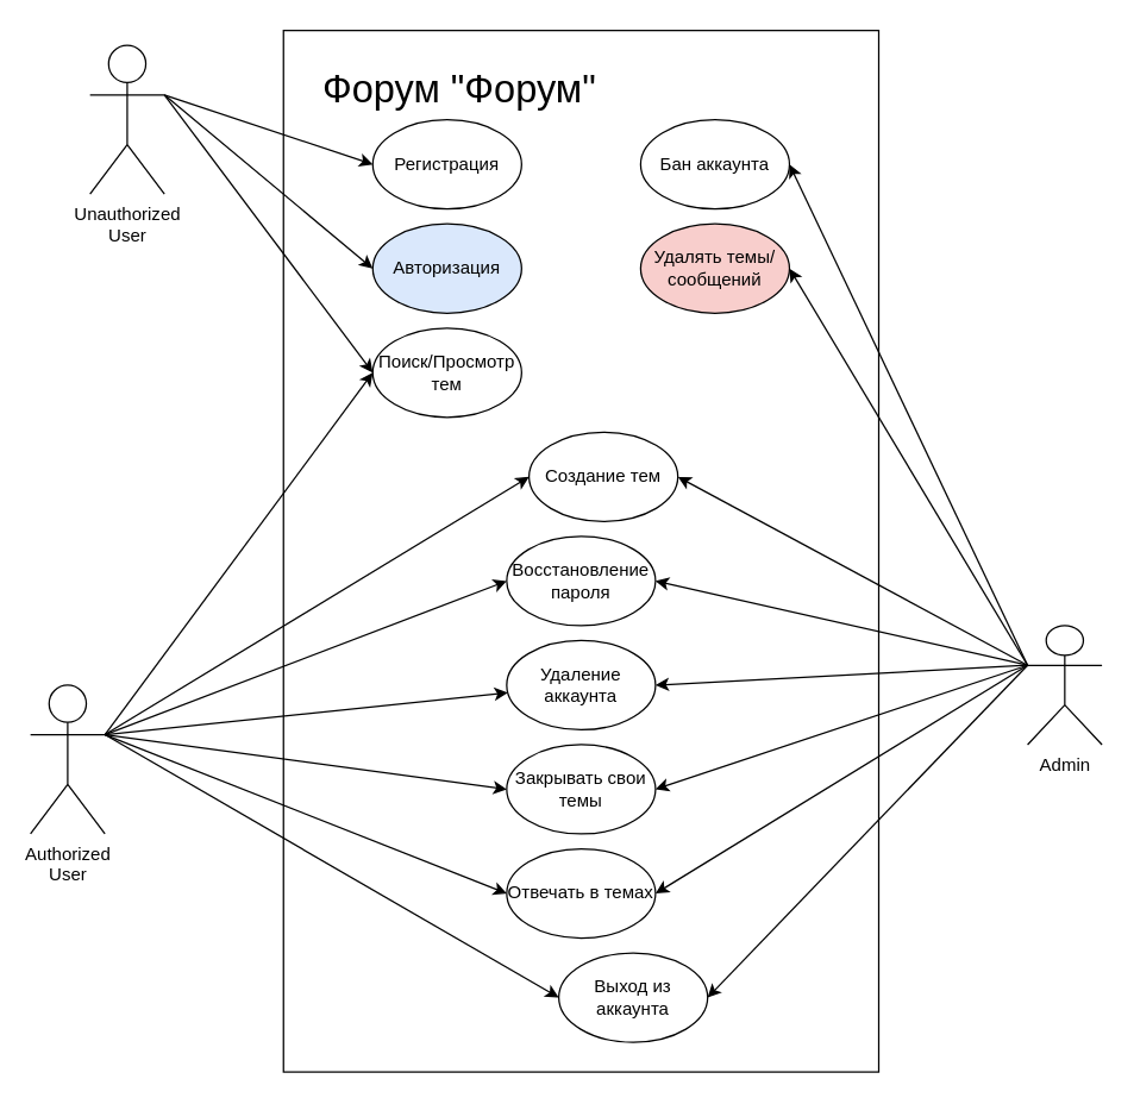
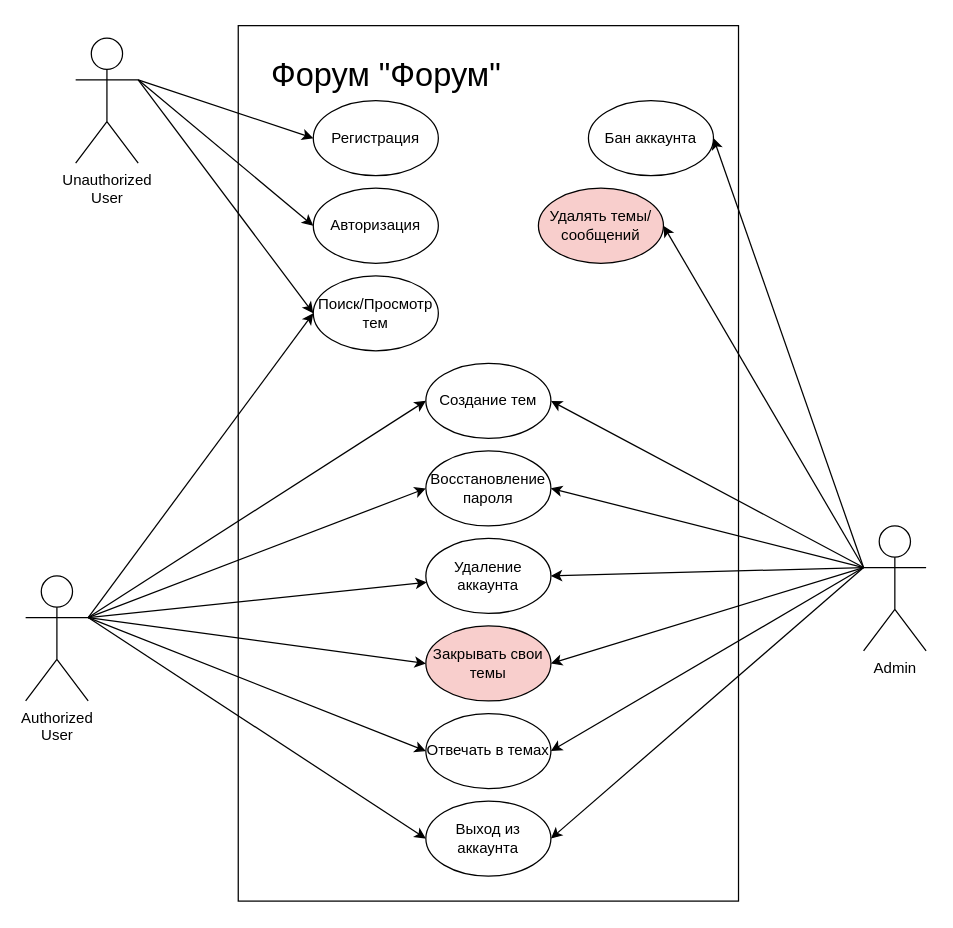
  <mxCell id="0" />
  <mxCell id="1" parent="0" />
  <mxCell id="2" value="" style="rounded=0;whiteSpace=wrap;html=1;" vertex="1" parent="1"><mxGeometry x="190" y="20" width="400" height="700" as="geometry" /></mxCell>
  <mxCell id="3" value="&lt;font style=&quot;font-size: 26px&quot;&gt;Форум &quot;Форум&quot;&lt;/font&gt;" style="text;html=1;align=center;verticalAlign=middle;resizable=0;points=[];autosize=1;" vertex="1" parent="1"><mxGeometry x="208" y="50" width="200" height="20" as="geometry" /></mxCell>
  <mxCell id="4" style="edgeStyle=none;rounded=0;orthogonalLoop=1;jettySize=auto;html=1;exitX=1;exitY=0.333;exitDx=0;exitDy=0;exitPerimeter=0;entryX=0;entryY=0.5;entryDx=0;entryDy=0;" edge="1" parent="1" source="11" target="28"><mxGeometry relative="1" as="geometry"><mxPoint x="260" y="140" as="targetPoint" /></mxGeometry></mxCell>
  <mxCell id="5" style="edgeStyle=none;rounded=0;orthogonalLoop=1;jettySize=auto;html=1;exitX=1;exitY=0.333;exitDx=0;exitDy=0;exitPerimeter=0;entryX=0;entryY=0.5;entryDx=0;entryDy=0;" edge="1" parent="1" source="11" target="25"><mxGeometry relative="1" as="geometry" /></mxCell>
  <mxCell id="6" style="edgeStyle=none;rounded=0;orthogonalLoop=1;jettySize=auto;html=1;exitX=1;exitY=0.333;exitDx=0;exitDy=0;exitPerimeter=0;" edge="1" parent="1" source="11" target="26"><mxGeometry relative="1" as="geometry" /></mxCell>
  <mxCell id="7" style="edgeStyle=none;rounded=0;orthogonalLoop=1;jettySize=auto;html=1;exitX=1;exitY=0.333;exitDx=0;exitDy=0;exitPerimeter=0;entryX=0;entryY=0.5;entryDx=0;entryDy=0;" edge="1" parent="1" source="11" target="23"><mxGeometry relative="1" as="geometry" /></mxCell>
  <mxCell id="8" style="edgeStyle=none;rounded=0;orthogonalLoop=1;jettySize=auto;html=1;exitX=1;exitY=0.333;exitDx=0;exitDy=0;exitPerimeter=0;entryX=0;entryY=0.5;entryDx=0;entryDy=0;" edge="1" parent="1" source="11" target="24"><mxGeometry relative="1" as="geometry" /></mxCell>
  <mxCell id="9" style="edgeStyle=none;rounded=0;orthogonalLoop=1;jettySize=auto;html=1;exitX=1;exitY=0.333;exitDx=0;exitDy=0;exitPerimeter=0;entryX=0;entryY=0.5;entryDx=0;entryDy=0;" edge="1" parent="1" source="11" target="27"><mxGeometry relative="1" as="geometry" /></mxCell>
  <mxCell id="10" style="edgeStyle=none;rounded=0;orthogonalLoop=1;jettySize=auto;html=1;exitX=1;exitY=0.333;exitDx=0;exitDy=0;exitPerimeter=0;entryX=0;entryY=0.5;entryDx=0;entryDy=0;" edge="1" parent="1" source="11" target="35"><mxGeometry relative="1" as="geometry" /></mxCell>
  <mxCell id="11" value="Authorized&lt;br&gt;User&lt;br&gt;" style="shape=umlActor;verticalLabelPosition=bottom;labelBackgroundColor=#ffffff;verticalAlign=top;html=1;outlineConnect=0;" vertex="1" parent="1"><mxGeometry x="20" y="460" width="50" height="100" as="geometry" /></mxCell>
  <mxCell id="12" style="edgeStyle=none;rounded=0;orthogonalLoop=1;jettySize=auto;html=1;exitX=0;exitY=0.333;exitDx=0;exitDy=0;exitPerimeter=0;entryX=1;entryY=0.5;entryDx=0;entryDy=0;" edge="1" parent="1" source="20" target="25"><mxGeometry relative="1" as="geometry" /></mxCell>
  <mxCell id="13" style="edgeStyle=none;rounded=0;orthogonalLoop=1;jettySize=auto;html=1;exitX=0;exitY=0.333;exitDx=0;exitDy=0;exitPerimeter=0;entryX=1;entryY=0.5;entryDx=0;entryDy=0;" edge="1" parent="1" source="20" target="26"><mxGeometry relative="1" as="geometry" /></mxCell>
  <mxCell id="14" style="edgeStyle=none;rounded=0;orthogonalLoop=1;jettySize=auto;html=1;exitX=0;exitY=0.333;exitDx=0;exitDy=0;exitPerimeter=0;entryX=1;entryY=0.5;entryDx=0;entryDy=0;" edge="1" parent="1" source="20" target="34"><mxGeometry relative="1" as="geometry" /></mxCell>
  <mxCell id="15" style="edgeStyle=none;rounded=0;orthogonalLoop=1;jettySize=auto;html=1;exitX=0;exitY=0.333;exitDx=0;exitDy=0;exitPerimeter=0;entryX=1;entryY=0.5;entryDx=0;entryDy=0;" edge="1" parent="1" source="20" target="33"><mxGeometry relative="1" as="geometry" /></mxCell>
  <mxCell id="16" style="edgeStyle=none;rounded=0;orthogonalLoop=1;jettySize=auto;html=1;exitX=0;exitY=0.333;exitDx=0;exitDy=0;exitPerimeter=0;entryX=1;entryY=0.5;entryDx=0;entryDy=0;" edge="1" parent="1" source="20" target="27"><mxGeometry relative="1" as="geometry" /></mxCell>
  <mxCell id="17" style="edgeStyle=none;rounded=0;orthogonalLoop=1;jettySize=auto;html=1;exitX=0;exitY=0.333;exitDx=0;exitDy=0;exitPerimeter=0;entryX=1;entryY=0.5;entryDx=0;entryDy=0;" edge="1" parent="1" source="20" target="24"><mxGeometry relative="1" as="geometry" /></mxCell>
  <mxCell id="18" style="edgeStyle=none;rounded=0;orthogonalLoop=1;jettySize=auto;html=1;exitX=0;exitY=0.333;exitDx=0;exitDy=0;exitPerimeter=0;entryX=1;entryY=0.5;entryDx=0;entryDy=0;" edge="1" parent="1" source="20" target="23"><mxGeometry relative="1" as="geometry" /></mxCell>
  <mxCell id="19" style="edgeStyle=none;rounded=0;orthogonalLoop=1;jettySize=auto;html=1;exitX=0;exitY=0.333;exitDx=0;exitDy=0;exitPerimeter=0;entryX=1;entryY=0.5;entryDx=0;entryDy=0;" edge="1" parent="1" source="20" target="35"><mxGeometry relative="1" as="geometry" /></mxCell>
- <mxCell id="20" value="Admin&lt;br&gt;" style="shape=umlActor;verticalLabelPosition=bottom;labelBackgroundColor=#ffffff;verticalAlign=top;html=1;outlineConnect=0;" vertex="1" parent="1"><mxGeometry x="690" y="420" width="50" height="80" as="geometry" /></mxCell>
+ <mxCell id="20" value="Admin&lt;br&gt;" style="shape=umlActor;verticalLabelPosition=bottom;labelBackgroundColor=#ffffff;verticalAlign=top;html=1;outlineConnect=0;" vertex="1" parent="1"><mxGeometry x="690" y="420" width="50" height="100" as="geometry" /></mxCell>
  <mxCell id="21" value="Регистрация" style="ellipse;whiteSpace=wrap;html=1;" vertex="1" parent="1"><mxGeometry x="250" y="80" width="100" height="60" as="geometry" /></mxCell>
- <mxCell id="22" value="Авторизация" style="ellipse;whiteSpace=wrap;html=1;fillColor=#dae8fc;" vertex="1" parent="1"><mxGeometry x="250" y="150" width="100" height="60" as="geometry" /></mxCell>
- <mxCell id="23" value="Создание тем" style="ellipse;whiteSpace=wrap;html=1;" vertex="1" parent="1"><mxGeometry x="355" y="290" width="100" height="60" as="geometry" /></mxCell>
- <mxCell id="24" value="Закрывать свои темы" style="ellipse;whiteSpace=wrap;html=1;" vertex="1" parent="1"><mxGeometry x="340" y="500" width="100" height="60" as="geometry" /></mxCell>
+ <mxCell id="22" value="Авторизация" style="ellipse;whiteSpace=wrap;html=1;" vertex="1" parent="1"><mxGeometry x="250" y="150" width="100" height="60" as="geometry" /></mxCell>
+ <mxCell id="23" value="Создание тем" style="ellipse;whiteSpace=wrap;html=1;" vertex="1" parent="1"><mxGeometry x="340" y="290" width="100" height="60" as="geometry" /></mxCell>
+ <mxCell id="24" value="Закрывать свои темы" style="ellipse;whiteSpace=wrap;html=1;fillColor=#f8cecc;" vertex="1" parent="1"><mxGeometry x="340" y="500" width="100" height="60" as="geometry" /></mxCell>
  <mxCell id="25" value="Восстановление пароля" style="ellipse;whiteSpace=wrap;html=1;" vertex="1" parent="1"><mxGeometry x="340" y="360" width="100" height="60" as="geometry" /></mxCell>
  <mxCell id="26" value="Удаление аккаунта" style="ellipse;whiteSpace=wrap;html=1;" vertex="1" parent="1"><mxGeometry x="340" y="430" width="100" height="60" as="geometry" /></mxCell>
  <mxCell id="27" value="Отвечать в темах&lt;span style=&quot;color: rgba(0 , 0 , 0 , 0) ; font-family: monospace ; font-size: 0px&quot;&gt;%3CmxGraphModel%3E%3Croot%3E%3CmxCell%20id%3D%220%22%2F%3E%3CmxCell%20id%3D%221%22%20parent%3D%220%22%2F%3E%3CmxCell%20id%3D%222%22%20value%3D%22%D0%A1%D0%BE%D0%B7%D0%B4%D0%B0%D0%BD%D0%B8%D0%B5%20%D1%82%D0%B5%D0%BC%22%20style%3D%22ellipse%3BwhiteSpace%3Dwrap%3Bhtml%3D1%3B%22%20vertex%3D%221%22%20parent%3D%221%22%3E%3CmxGeometry%20x%3D%22268%22%20y%3D%22300%22%20width%3D%22100%22%20height%3D%2260%22%20as%3D%22geometry%22%2F%3E%3C%2FmxCell%3E%3C%2Froot%3E%3C%2FmxGraphModel%3E&lt;/span&gt;" style="ellipse;whiteSpace=wrap;html=1;" vertex="1" parent="1"><mxGeometry x="340" y="570" width="100" height="60" as="geometry" /></mxCell>
  <mxCell id="28" value="Поиск/Просмотр тем" style="ellipse;whiteSpace=wrap;html=1;" vertex="1" parent="1"><mxGeometry x="250" y="220" width="100" height="60" as="geometry" /></mxCell>
  <mxCell id="29" style="edgeStyle=none;rounded=0;orthogonalLoop=1;jettySize=auto;html=1;exitX=1;exitY=0.333;exitDx=0;exitDy=0;exitPerimeter=0;entryX=0;entryY=0.5;entryDx=0;entryDy=0;" edge="1" parent="1" source="32" target="28"><mxGeometry relative="1" as="geometry" /></mxCell>
  <mxCell id="30" style="edgeStyle=none;rounded=0;orthogonalLoop=1;jettySize=auto;html=1;exitX=1;exitY=0.333;exitDx=0;exitDy=0;exitPerimeter=0;entryX=0;entryY=0.5;entryDx=0;entryDy=0;" edge="1" parent="1" source="32" target="21"><mxGeometry relative="1" as="geometry" /></mxCell>
  <mxCell id="31" style="edgeStyle=none;rounded=0;orthogonalLoop=1;jettySize=auto;html=1;exitX=1;exitY=0.333;exitDx=0;exitDy=0;exitPerimeter=0;entryX=0;entryY=0.5;entryDx=0;entryDy=0;" edge="1" parent="1" source="32" target="22"><mxGeometry relative="1" as="geometry" /></mxCell>
  <mxCell id="32" value="Unauthorized&lt;br&gt;User" style="shape=umlActor;verticalLabelPosition=bottom;labelBackgroundColor=#ffffff;verticalAlign=top;html=1;outlineConnect=0;" vertex="1" parent="1"><mxGeometry x="60" y="30" width="50" height="100" as="geometry" /></mxCell>
  <mxCell id="33" value="Удалять темы/сообщений" style="ellipse;whiteSpace=wrap;html=1;fillColor=#f8cecc;" vertex="1" parent="1"><mxGeometry x="430" y="150" width="100" height="60" as="geometry" /></mxCell>
- <mxCell id="34" value="Бан аккаунта" style="ellipse;whiteSpace=wrap;html=1;" vertex="1" parent="1"><mxGeometry x="430" y="80" width="100" height="60" as="geometry" /></mxCell>
- <mxCell id="35" value="Выход из аккаунта" style="ellipse;whiteSpace=wrap;html=1;" vertex="1" parent="1"><mxGeometry x="375" y="640" width="100" height="60" as="geometry" /></mxCell>
+ <mxCell id="34" value="Бан аккаунта" style="ellipse;whiteSpace=wrap;html=1;" vertex="1" parent="1"><mxGeometry x="470" y="80" width="100" height="60" as="geometry" /></mxCell>
+ <mxCell id="35" value="Выход из аккаунта" style="ellipse;whiteSpace=wrap;html=1;" vertex="1" parent="1"><mxGeometry x="340" y="640" width="100" height="60" as="geometry" /></mxCell>
